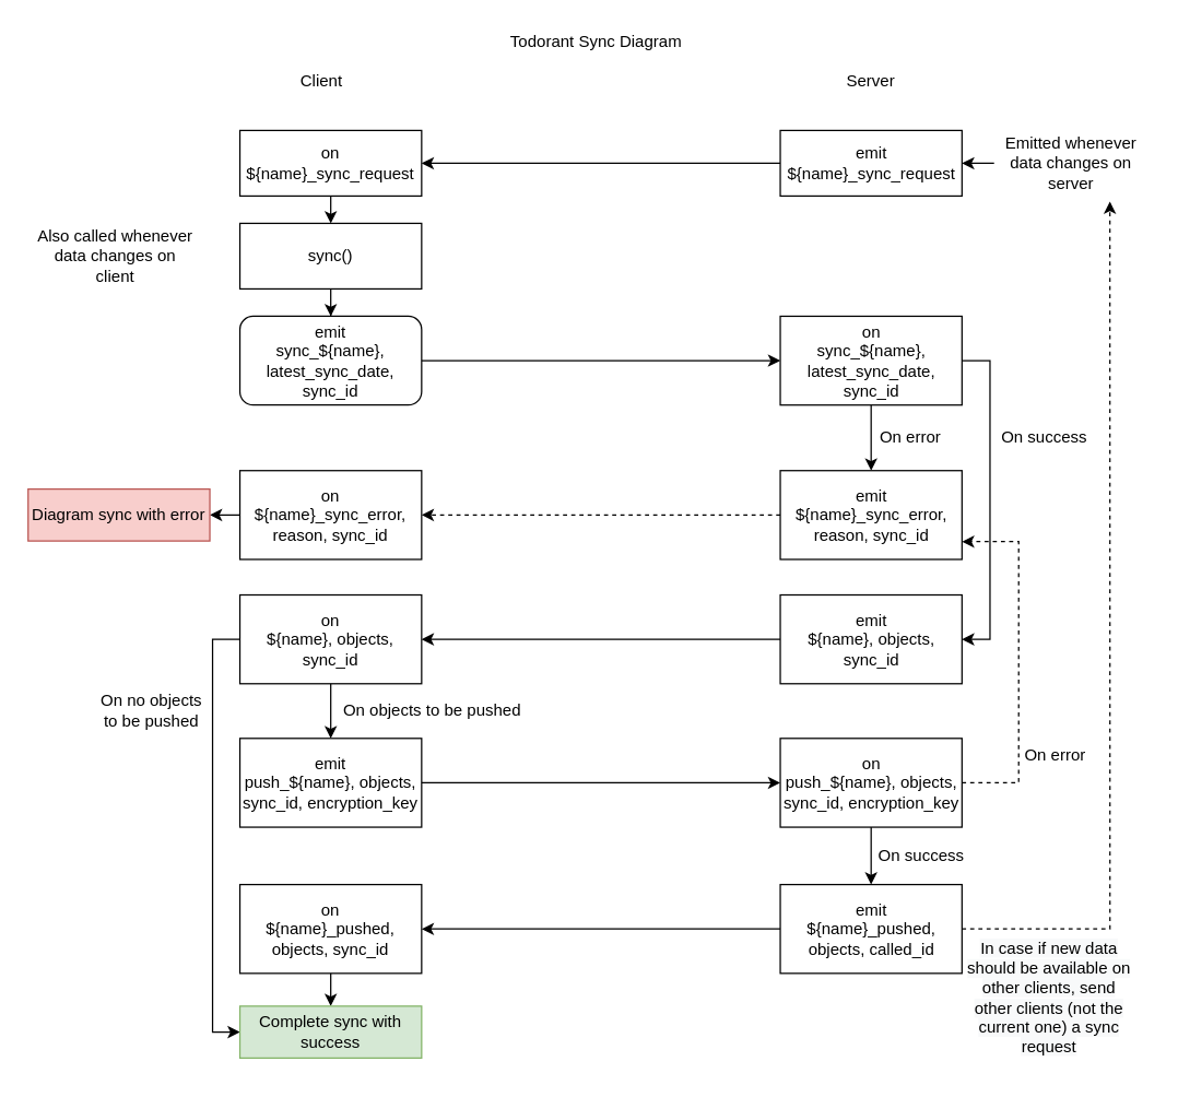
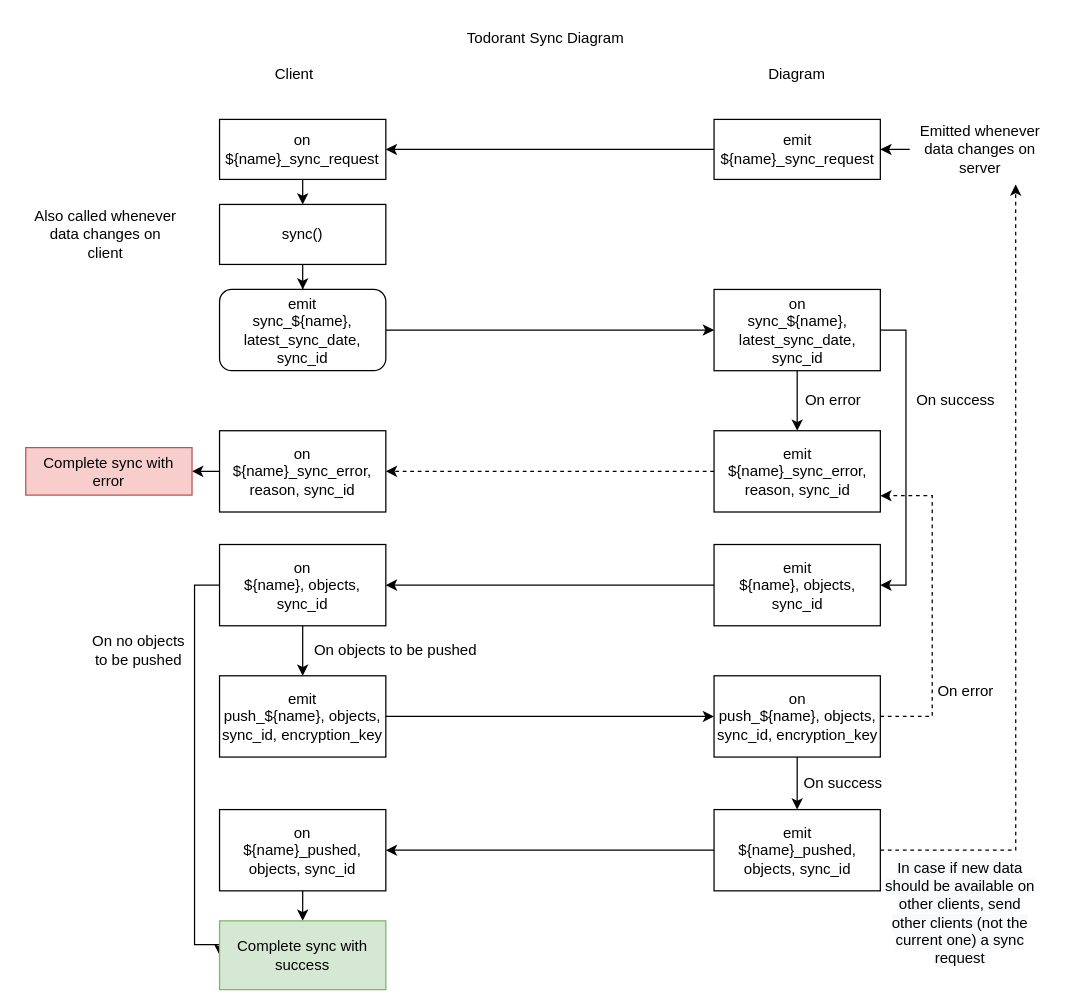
  <mxCell id="0" />
  <mxCell id="1" parent="0" />
  <mxCell id="2" style="edgeStyle=orthogonalEdgeStyle;rounded=0;orthogonalLoop=1;jettySize=auto;html=1;exitX=0.5;exitY=1;exitDx=0;exitDy=0;entryX=0.5;entryY=0;entryDx=0;entryDy=0;" parent="1" source="3" target="12" edge="1"><mxGeometry relative="1" as="geometry" /></mxCell>
  <mxCell id="3" value="on&lt;br&gt;&lt;div&gt;${name}_sync_request&lt;/div&gt;" style="rounded=0;whiteSpace=wrap;html=1;" parent="1" vertex="1"><mxGeometry x="175" y="95" width="133" height="48" as="geometry" /></mxCell>
  <mxCell id="4" value="Todorant Sync Diagram" style="text;html=1;strokeColor=none;fillColor=none;align=center;verticalAlign=middle;whiteSpace=wrap;rounded=0;" parent="1" vertex="1"><mxGeometry x="361" y="20" width="150" height="20" as="geometry" /></mxCell>
  <mxCell id="5" value="&lt;div&gt;Client&lt;/div&gt;" style="text;html=1;strokeColor=none;fillColor=none;align=center;verticalAlign=middle;whiteSpace=wrap;rounded=0;" parent="1" vertex="1"><mxGeometry x="160" y="49" width="150" height="20" as="geometry" /></mxCell>
- <mxCell id="6" value="&lt;div&gt;Server&lt;/div&gt;" style="text;html=1;strokeColor=none;fillColor=none;align=center;verticalAlign=middle;whiteSpace=wrap;rounded=0;" parent="1" vertex="1"><mxGeometry x="562" y="49" width="150" height="20" as="geometry" /></mxCell>
+ <mxCell id="6" value="&lt;div&gt;Diagram&lt;/div&gt;" style="text;html=1;strokeColor=none;fillColor=none;align=center;verticalAlign=middle;whiteSpace=wrap;rounded=0;" parent="1" vertex="1"><mxGeometry x="562" y="49" width="150" height="20" as="geometry" /></mxCell>
  <mxCell id="7" style="edgeStyle=orthogonalEdgeStyle;rounded=0;orthogonalLoop=1;jettySize=auto;html=1;exitX=0;exitY=0.5;exitDx=0;exitDy=0;" parent="1" source="8" target="3" edge="1"><mxGeometry relative="1" as="geometry" /></mxCell>
  <mxCell id="8" value="&lt;div&gt;emit&lt;/div&gt;&lt;div&gt;${name}_sync_request&lt;/div&gt;" style="rounded=0;whiteSpace=wrap;html=1;" parent="1" vertex="1"><mxGeometry x="570.5" y="95" width="133" height="48" as="geometry" /></mxCell>
  <mxCell id="9" value="" style="edgeStyle=orthogonalEdgeStyle;rounded=0;orthogonalLoop=1;jettySize=auto;html=1;" parent="1" source="10" target="8" edge="1"><mxGeometry relative="1" as="geometry" /></mxCell>
  <mxCell id="10" value="&lt;div&gt;Emitted whenever&lt;/div&gt;&lt;div&gt;data changes on server&lt;br&gt;&lt;/div&gt;" style="text;html=1;strokeColor=none;fillColor=none;align=center;verticalAlign=middle;whiteSpace=wrap;rounded=0;" parent="1" vertex="1"><mxGeometry x="727" y="91" width="113" height="56" as="geometry" /></mxCell>
  <mxCell id="11" value="" style="edgeStyle=orthogonalEdgeStyle;rounded=0;orthogonalLoop=1;jettySize=auto;html=1;" parent="1" source="12" target="15" edge="1"><mxGeometry relative="1" as="geometry" /></mxCell>
  <mxCell id="12" value="sync()" style="rounded=0;whiteSpace=wrap;html=1;" parent="1" vertex="1"><mxGeometry x="175" y="163" width="133" height="48" as="geometry" /></mxCell>
  <mxCell id="13" value="Also called whenever data changes on client" style="text;html=1;strokeColor=none;fillColor=none;align=center;verticalAlign=middle;whiteSpace=wrap;rounded=0;" parent="1" vertex="1"><mxGeometry x="25" y="177" width="118" height="20" as="geometry" /></mxCell>
  <mxCell id="14" style="edgeStyle=orthogonalEdgeStyle;rounded=0;orthogonalLoop=1;jettySize=auto;html=1;exitX=1;exitY=0.5;exitDx=0;exitDy=0;" parent="1" source="15" target="18" edge="1"><mxGeometry relative="1" as="geometry" /></mxCell>
  <mxCell id="15" value="&lt;div&gt;emit&lt;/div&gt;&lt;div&gt;sync_${name}, latest_sync_date, sync_id&lt;br&gt;&lt;/div&gt;" style="whiteSpace=wrap;html=1;rounded=1;" parent="1" vertex="1"><mxGeometry x="175" y="231" width="133" height="65" as="geometry" /></mxCell>
  <mxCell id="16" value="" style="edgeStyle=orthogonalEdgeStyle;rounded=0;orthogonalLoop=1;jettySize=auto;html=1;" parent="1" source="18" target="20" edge="1"><mxGeometry relative="1" as="geometry" /></mxCell>
  <mxCell id="17" style="edgeStyle=orthogonalEdgeStyle;rounded=0;orthogonalLoop=1;jettySize=auto;html=1;entryX=1;entryY=0.5;entryDx=0;entryDy=0;" parent="1" source="18" target="25" edge="1"><mxGeometry relative="1" as="geometry"><Array as="points"><mxPoint x="724" y="263.5" /><mxPoint x="724" y="468" /></Array></mxGeometry></mxCell>
  <mxCell id="18" value="&lt;div&gt;on&lt;/div&gt;&lt;div&gt;sync_${name}, latest_sync_date, sync_id&lt;br&gt;&lt;/div&gt;" style="rounded=0;whiteSpace=wrap;html=1;" parent="1" vertex="1"><mxGeometry x="570.5" y="231" width="133" height="65" as="geometry" /></mxCell>
  <mxCell id="19" style="edgeStyle=orthogonalEdgeStyle;rounded=0;orthogonalLoop=1;jettySize=auto;html=1;dashed=1;" parent="1" source="20" target="22" edge="1"><mxGeometry relative="1" as="geometry" /></mxCell>
  <mxCell id="20" value="&lt;div&gt;emit&lt;/div&gt;&lt;div&gt;${name}_sync_error, reason, sync_id&lt;br&gt;&lt;/div&gt;" style="rounded=0;whiteSpace=wrap;html=1;" parent="1" vertex="1"><mxGeometry x="570.5" y="344" width="133" height="65" as="geometry" /></mxCell>
  <mxCell id="21" value="" style="edgeStyle=orthogonalEdgeStyle;rounded=0;orthogonalLoop=1;jettySize=auto;html=1;entryX=1;entryY=0.5;entryDx=0;entryDy=0;" parent="1" source="22" target="43" edge="1"><mxGeometry relative="1" as="geometry"><mxPoint x="154" y="377" as="targetPoint" /></mxGeometry></mxCell>
  <mxCell id="22" value="&lt;div&gt;on&lt;/div&gt;&lt;div&gt;${name}_sync_error, reason, sync_id&lt;br&gt;&lt;/div&gt;" style="rounded=0;whiteSpace=wrap;html=1;glass=0;shadow=0;sketch=0;" parent="1" vertex="1"><mxGeometry x="175" y="344" width="133" height="65" as="geometry" /></mxCell>
  <mxCell id="23" value="On error" style="text;html=1;strokeColor=none;fillColor=none;align=center;verticalAlign=middle;whiteSpace=wrap;rounded=0;" parent="1" vertex="1"><mxGeometry x="639" y="310" width="54" height="20" as="geometry" /></mxCell>
  <mxCell id="24" style="edgeStyle=orthogonalEdgeStyle;rounded=0;orthogonalLoop=1;jettySize=auto;html=1;entryX=1;entryY=0.5;entryDx=0;entryDy=0;" parent="1" source="25" target="27" edge="1"><mxGeometry relative="1" as="geometry" /></mxCell>
  <mxCell id="25" value="&lt;div&gt;emit&lt;/div&gt;&lt;div&gt;${name}, objects, sync_id&lt;br&gt;&lt;/div&gt;" style="rounded=0;whiteSpace=wrap;html=1;" parent="1" vertex="1"><mxGeometry x="570.5" y="435" width="133" height="65" as="geometry" /></mxCell>
  <mxCell id="26" value="" style="edgeStyle=orthogonalEdgeStyle;rounded=0;orthogonalLoop=1;jettySize=auto;html=1;" parent="1" source="27" target="31" edge="1"><mxGeometry relative="1" as="geometry" /></mxCell>
  <mxCell id="27" value="&lt;div&gt;on&lt;/div&gt;&lt;div&gt;${name}, objects, sync_id&lt;br&gt;&lt;/div&gt;" style="rounded=0;whiteSpace=wrap;html=1;" parent="1" vertex="1"><mxGeometry x="175" y="435" width="133" height="65" as="geometry" /></mxCell>
  <mxCell id="28" value="On success" style="text;html=1;strokeColor=none;fillColor=none;align=center;verticalAlign=middle;whiteSpace=wrap;rounded=0;" parent="1" vertex="1"><mxGeometry x="729" y="310" width="70" height="20" as="geometry" /></mxCell>
  <mxCell id="29" style="edgeStyle=orthogonalEdgeStyle;rounded=0;orthogonalLoop=1;jettySize=auto;html=1;entryX=0;entryY=0.5;entryDx=0;entryDy=0;" parent="1" source="31" target="34" edge="1"><mxGeometry relative="1" as="geometry"><mxPoint x="568.588" y="572.5" as="targetPoint" /></mxGeometry></mxCell>
  <mxCell id="30" style="edgeStyle=orthogonalEdgeStyle;rounded=0;orthogonalLoop=1;jettySize=auto;html=1;entryX=0;entryY=0.5;entryDx=0;entryDy=0;exitX=0;exitY=0.5;exitDx=0;exitDy=0;" parent="1" source="27" target="42" edge="1"><mxGeometry relative="1" as="geometry"><Array as="points"><mxPoint x="155" y="468" /><mxPoint x="155" y="755" /></Array></mxGeometry></mxCell>
  <mxCell id="31" value="&lt;div&gt;emit&lt;/div&gt;&lt;div&gt;push_${name}, objects, sync_id, encryption_key&lt;br&gt;&lt;/div&gt;" style="rounded=0;whiteSpace=wrap;html=1;" parent="1" vertex="1"><mxGeometry x="175" y="540" width="133" height="65" as="geometry" /></mxCell>
  <mxCell id="32" style="edgeStyle=orthogonalEdgeStyle;rounded=0;orthogonalLoop=1;jettySize=auto;html=1;dashed=1;" parent="1" source="34" target="20" edge="1"><mxGeometry relative="1" as="geometry"><Array as="points"><mxPoint x="745" y="573" /><mxPoint x="745" y="396" /></Array></mxGeometry></mxCell>
  <mxCell id="33" value="" style="edgeStyle=orthogonalEdgeStyle;rounded=0;orthogonalLoop=1;jettySize=auto;html=1;" parent="1" source="34" target="39" edge="1"><mxGeometry relative="1" as="geometry" /></mxCell>
  <mxCell id="34" value="&lt;div&gt;on&lt;/div&gt;&lt;div&gt;push_${name}, objects, sync_id, encryption_key&lt;br&gt;&lt;/div&gt;" style="rounded=0;whiteSpace=wrap;html=1;" parent="1" vertex="1"><mxGeometry x="570.5" y="540" width="133" height="65" as="geometry" /></mxCell>
  <mxCell id="35" value="On objects to be pushed" style="text;html=1;strokeColor=none;fillColor=none;align=center;verticalAlign=middle;whiteSpace=wrap;rounded=0;" parent="1" vertex="1"><mxGeometry x="248" y="510" width="136" height="20" as="geometry" /></mxCell>
  <mxCell id="36" value="On error" style="text;html=1;strokeColor=none;fillColor=none;align=center;verticalAlign=middle;whiteSpace=wrap;rounded=0;" parent="1" vertex="1"><mxGeometry x="745" y="543" width="54" height="20" as="geometry" /></mxCell>
  <mxCell id="37" style="edgeStyle=orthogonalEdgeStyle;rounded=0;orthogonalLoop=1;jettySize=auto;html=1;entryX=1;entryY=0.5;entryDx=0;entryDy=0;" parent="1" source="39" target="41" edge="1"><mxGeometry relative="1" as="geometry" /></mxCell>
  <mxCell id="38" style="edgeStyle=orthogonalEdgeStyle;rounded=0;orthogonalLoop=1;jettySize=auto;html=1;exitX=1;exitY=0.5;exitDx=0;exitDy=0;entryX=0.75;entryY=1;entryDx=0;entryDy=0;dashed=1;" edge="1" parent="1" source="39" target="10"><mxGeometry relative="1" as="geometry"><mxPoint x="815" y="163" as="targetPoint" /></mxGeometry></mxCell>
- <mxCell id="39" value="&lt;div&gt;emit&lt;/div&gt;&lt;div&gt;${name}_pushed, objects, called_id&lt;br&gt;&lt;/div&gt;" style="rounded=0;whiteSpace=wrap;html=1;" parent="1" vertex="1"><mxGeometry x="570.5" y="647" width="133" height="65" as="geometry" /></mxCell>
+ <mxCell id="39" value="&lt;div&gt;emit&lt;/div&gt;&lt;div&gt;${name}_pushed, objects, sync_id&lt;br&gt;&lt;/div&gt;" style="rounded=0;whiteSpace=wrap;html=1;" parent="1" vertex="1"><mxGeometry x="570.5" y="647" width="133" height="65" as="geometry" /></mxCell>
  <mxCell id="40" value="" style="edgeStyle=orthogonalEdgeStyle;rounded=0;orthogonalLoop=1;jettySize=auto;html=1;" parent="1" source="41" target="42" edge="1"><mxGeometry relative="1" as="geometry" /></mxCell>
  <mxCell id="41" value="&lt;div&gt;on&lt;br&gt;&lt;/div&gt;&lt;div&gt;${name}_pushed, objects, sync_id&lt;br&gt;&lt;/div&gt;" style="rounded=0;whiteSpace=wrap;html=1;" parent="1" vertex="1"><mxGeometry x="175" y="647" width="133" height="65" as="geometry" /></mxCell>
- <mxCell id="42" value="Complete sync with success" style="rounded=0;whiteSpace=wrap;html=1;fillColor=#d5e8d4;strokeColor=#82b366;" parent="1" vertex="1"><mxGeometry x="175" y="736" width="133" height="38" as="geometry" /></mxCell>
- <mxCell id="43" value="Diagram sync with error" style="rounded=0;whiteSpace=wrap;html=1;fillColor=#f8cecc;strokeColor=#b85450;" parent="1" vertex="1"><mxGeometry x="20" y="357.5" width="133" height="38" as="geometry" /></mxCell>
+ <mxCell id="42" value="Complete sync with success" style="rounded=0;whiteSpace=wrap;html=1;fillColor=#d5e8d4;strokeColor=#82b366;" parent="1" vertex="1"><mxGeometry x="175" y="736" width="133" height="55" as="geometry" /></mxCell>
+ <mxCell id="43" value="Complete sync with error" style="rounded=0;whiteSpace=wrap;html=1;fillColor=#f8cecc;strokeColor=#b85450;" parent="1" vertex="1"><mxGeometry x="20" y="357.5" width="133" height="38" as="geometry" /></mxCell>
  <mxCell id="44" value="On no objects to be pushed" style="text;html=1;strokeColor=none;fillColor=none;align=center;verticalAlign=middle;whiteSpace=wrap;rounded=0;" parent="1" vertex="1"><mxGeometry x="68" y="510" width="85" height="20" as="geometry" /></mxCell>
  <mxCell id="45" value="On success" style="text;html=1;strokeColor=none;fillColor=none;align=center;verticalAlign=middle;whiteSpace=wrap;rounded=0;" parent="1" vertex="1"><mxGeometry x="639" y="616" width="70" height="20" as="geometry" /></mxCell>
  <mxCell id="46" style="edgeStyle=orthogonalEdgeStyle;rounded=0;orthogonalLoop=1;jettySize=auto;html=1;exitX=0.5;exitY=1;exitDx=0;exitDy=0;" parent="1" source="10" target="10" edge="1"><mxGeometry relative="1" as="geometry" /></mxCell>
  <mxCell id="47" value="&lt;meta charset=&quot;utf-8&quot;&gt;&lt;span style=&quot;color: rgb(0, 0, 0); font-family: helvetica; font-size: 12px; font-style: normal; font-weight: 400; letter-spacing: normal; text-align: center; text-indent: 0px; text-transform: none; word-spacing: 0px; background-color: rgb(248, 249, 250); display: inline; float: none;&quot;&gt;In case if new data should be available on other clients, send other clients (not the current one) a sync request&lt;/span&gt;" style="text;html=1;strokeColor=none;fillColor=none;align=center;verticalAlign=middle;whiteSpace=wrap;rounded=0;" vertex="1" parent="1"><mxGeometry x="703.5" y="679" width="127" height="102" as="geometry" /></mxCell>
